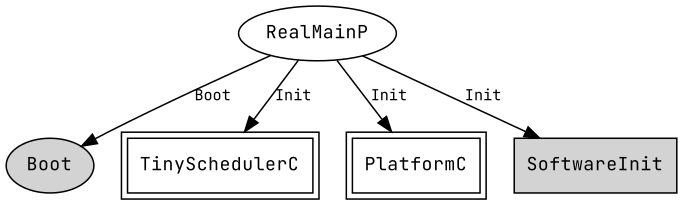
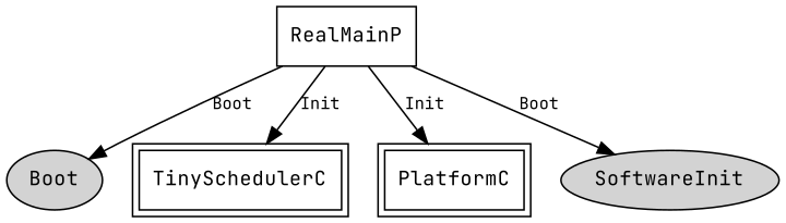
  digraph {
    fontname="JetBrains Mono"
    node [fontname="JetBrains Mono" fontsize=12 shape=box]
    edge [fontname="JetBrains Mono" fontsize=10]
    n1 [label=Boot shape=ellipse style=filled]
-   RealMainP [shape=ellipse]
+   RealMainP
    TinySchedulerC [peripheries=2]
    PlatformC [peripheries=2]
-   n5 [label=SoftwareInit style=filled]
+   n5 [label=SoftwareInit shape=ellipse style=filled]
    RealMainP -> n1 [label=Boot]
    RealMainP -> TinySchedulerC [label=Init]
    RealMainP -> PlatformC [label=Init]
-   RealMainP -> n5 [label=Init]
+   RealMainP -> n5 [label=Boot]
  }
